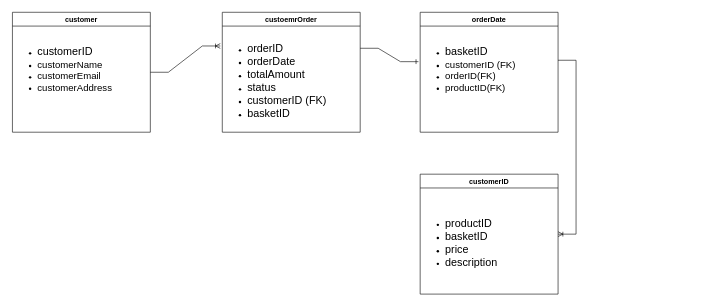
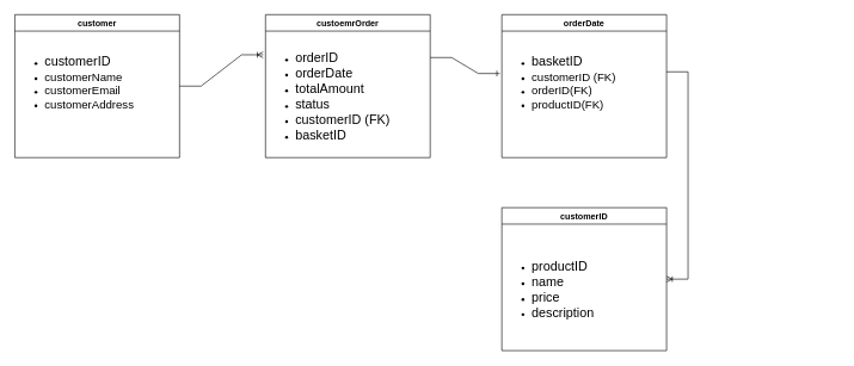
  <mxCell id="0" />
  <mxCell id="1" parent="0" />
  <mxCell id="2" value="customer" style="swimlane;" vertex="1" parent="1"><mxGeometry x="20" y="20" width="230" height="200" as="geometry" /></mxCell>
  <mxCell id="3" value="&lt;ul&gt;&lt;li&gt;&lt;font style=&quot;font-size: 18px;&quot;&gt;customerID&lt;/font&gt;&lt;/li&gt;&lt;li&gt;&lt;font size=&quot;3&quot;&gt;customerName&lt;/font&gt;&lt;/li&gt;&lt;li&gt;&lt;font size=&quot;3&quot;&gt;customerEmail&lt;/font&gt;&lt;/li&gt;&lt;li&gt;&lt;font size=&quot;3&quot;&gt;customerAddress&lt;/font&gt;&lt;/li&gt;&lt;/ul&gt;" style="text;strokeColor=none;fillColor=none;html=1;whiteSpace=wrap;verticalAlign=middle;overflow=hidden;" vertex="1" parent="2"><mxGeometry y="40" width="220" height="110" as="geometry" /></mxCell>
  <mxCell id="4" value="orderDate" style="swimlane;" vertex="1" parent="1"><mxGeometry x="700" y="20" width="230" height="200" as="geometry" /></mxCell>
  <mxCell id="5" value="&lt;ul&gt;&lt;li&gt;&lt;span style=&quot;font-size: 18px;&quot;&gt;basketID&lt;/span&gt;&lt;/li&gt;&lt;li&gt;&lt;font size=&quot;3&quot;&gt;customerID (FK)&lt;/font&gt;&lt;/li&gt;&lt;li&gt;&lt;font size=&quot;3&quot;&gt;orderID(FK)&lt;/font&gt;&lt;/li&gt;&lt;li&gt;&lt;font size=&quot;3&quot;&gt;productID(FK)&lt;/font&gt;&lt;/li&gt;&lt;/ul&gt;" style="text;strokeColor=none;fillColor=none;html=1;whiteSpace=wrap;verticalAlign=middle;overflow=hidden;" vertex="1" parent="4"><mxGeometry y="40" width="220" height="110" as="geometry" /></mxCell>
  <mxCell id="6" value="custoemrOrder" style="swimlane;startSize=23;" vertex="1" parent="1"><mxGeometry x="370" y="20" width="230" height="200" as="geometry" /></mxCell>
  <mxCell id="7" value="&lt;ul&gt;&lt;li&gt;&lt;span style=&quot;font-size: 18px;&quot;&gt;orderID&lt;/span&gt;&lt;/li&gt;&lt;li&gt;&lt;span style=&quot;font-size: 18px;&quot;&gt;orderDate&lt;/span&gt;&lt;/li&gt;&lt;li&gt;&lt;span style=&quot;font-size: 18px;&quot;&gt;totalAmount&lt;/span&gt;&lt;/li&gt;&lt;li&gt;&lt;span style=&quot;font-size: 18px;&quot;&gt;status&lt;/span&gt;&lt;/li&gt;&lt;li&gt;&lt;span style=&quot;font-size: 18px;&quot;&gt;customerID (FK)&lt;/span&gt;&lt;/li&gt;&lt;li&gt;&lt;span style=&quot;font-size: 18px;&quot;&gt;basketID&lt;/span&gt;&lt;/li&gt;&lt;/ul&gt;" style="text;strokeColor=none;fillColor=none;html=1;whiteSpace=wrap;verticalAlign=middle;overflow=hidden;" vertex="1" parent="6"><mxGeometry y="30" width="220" height="170" as="geometry" /></mxCell>
  <mxCell id="8" value="customerID" style="swimlane;startSize=23;" vertex="1" parent="1"><mxGeometry x="700" y="290" width="230" height="200" as="geometry" /></mxCell>
- <mxCell id="9" value="&lt;ul&gt;&lt;li&gt;&lt;span style=&quot;font-size: 18px;&quot;&gt;productID&lt;/span&gt;&lt;/li&gt;&lt;li&gt;&lt;span style=&quot;font-size: 18px;&quot;&gt;basketID&lt;/span&gt;&lt;/li&gt;&lt;li&gt;&lt;span style=&quot;font-size: 18px;&quot;&gt;price&lt;/span&gt;&lt;/li&gt;&lt;li&gt;&lt;span style=&quot;font-size: 18px;&quot;&gt;description&lt;/span&gt;&lt;/li&gt;&lt;/ul&gt;" style="text;strokeColor=none;fillColor=none;html=1;whiteSpace=wrap;verticalAlign=middle;overflow=hidden;" vertex="1" parent="8"><mxGeometry y="30" width="220" height="170" as="geometry" /></mxCell>
+ <mxCell id="9" value="&lt;ul&gt;&lt;li&gt;&lt;span style=&quot;font-size: 18px;&quot;&gt;productID&lt;/span&gt;&lt;/li&gt;&lt;li&gt;&lt;span style=&quot;font-size: 18px;&quot;&gt;name&lt;/span&gt;&lt;/li&gt;&lt;li&gt;&lt;span style=&quot;font-size: 18px;&quot;&gt;price&lt;/span&gt;&lt;/li&gt;&lt;li&gt;&lt;span style=&quot;font-size: 18px;&quot;&gt;description&lt;/span&gt;&lt;/li&gt;&lt;/ul&gt;" style="text;strokeColor=none;fillColor=none;html=1;whiteSpace=wrap;verticalAlign=middle;overflow=hidden;" vertex="1" parent="8"><mxGeometry y="30" width="220" height="170" as="geometry" /></mxCell>
  <mxCell id="10" value="" style="edgeStyle=entityRelationEdgeStyle;fontSize=12;html=1;endArrow=ERoneToMany;rounded=0;entryX=-0.015;entryY=0.154;entryDx=0;entryDy=0;entryPerimeter=0;" edge="1" parent="1" target="7"><mxGeometry width="100" height="100" relative="1" as="geometry"><mxPoint x="250" y="120" as="sourcePoint" /><mxPoint x="350" y="20" as="targetPoint" /></mxGeometry></mxCell>
  <mxCell id="11" value="" style="edgeStyle=entityRelationEdgeStyle;fontSize=12;html=1;endArrow=ERone;endFill=1;rounded=0;entryX=-0.013;entryY=0.385;entryDx=0;entryDy=0;entryPerimeter=0;" edge="1" parent="1" target="5"><mxGeometry width="100" height="100" relative="1" as="geometry"><mxPoint x="600" y="80" as="sourcePoint" /><mxPoint x="700" y="-20" as="targetPoint" /></mxGeometry></mxCell>
  <mxCell id="12" value="" style="edgeStyle=entityRelationEdgeStyle;fontSize=12;html=1;endArrow=ERoneToMany;rounded=0;entryX=1;entryY=0.5;entryDx=0;entryDy=0;" edge="1" parent="1" target="8"><mxGeometry width="100" height="100" relative="1" as="geometry"><mxPoint x="930" y="100" as="sourcePoint" /><mxPoint x="1050" y="390" as="targetPoint" /><Array as="points"><mxPoint x="1130" y="120" /><mxPoint x="1130" y="250" /><mxPoint x="1160" y="190" /><mxPoint x="1170" y="200" /></Array></mxGeometry></mxCell>
